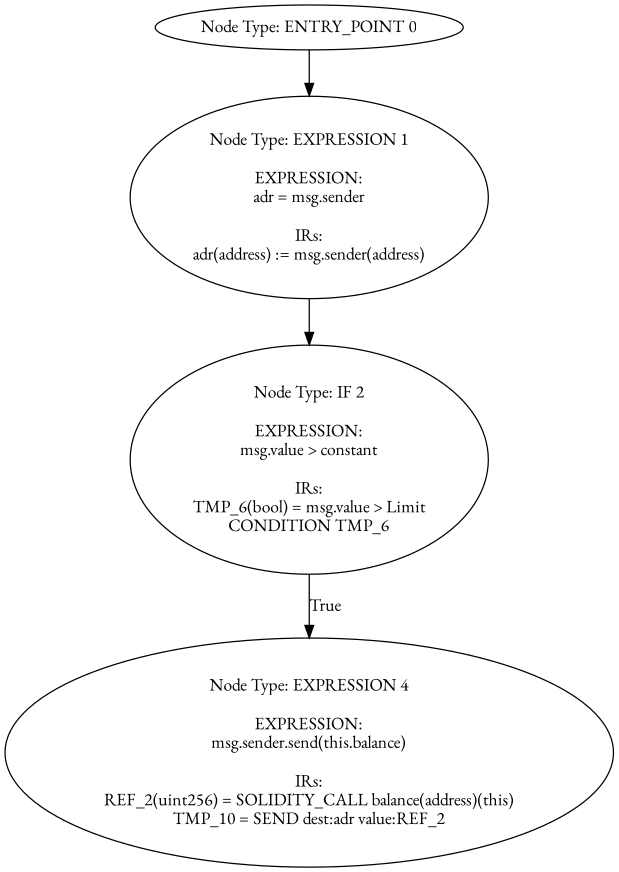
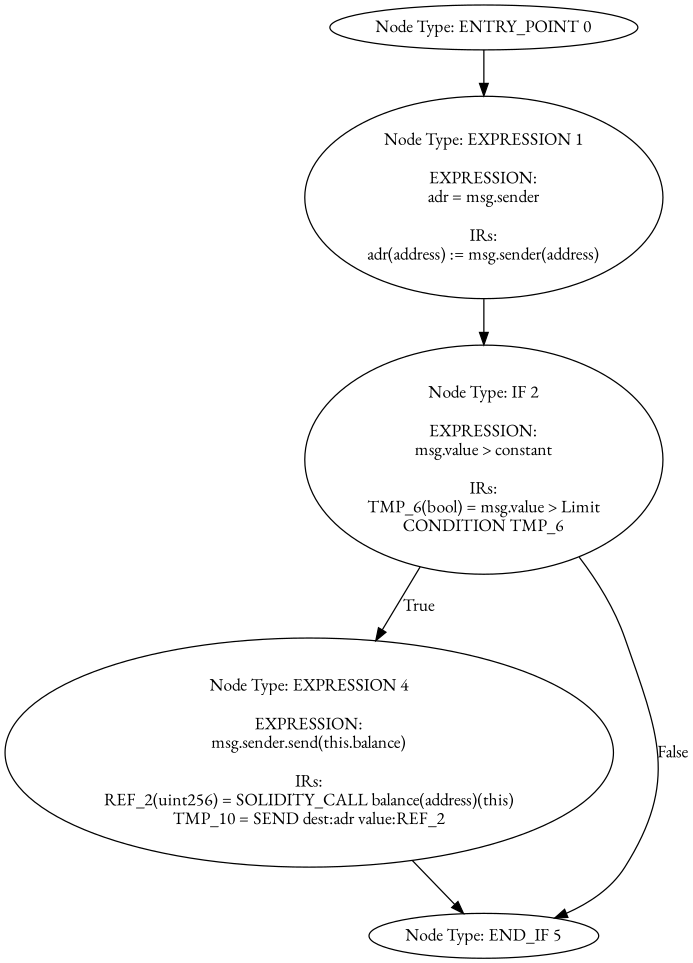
  digraph {
    fontname="EB Garamond"
    node [fontname="EB Garamond"]
    edge [fontname="EB Garamond"]
    n1 [label="Node Type: ENTRY_POINT 0\n"]
    n2 [label="Node Type: EXPRESSION 1\n\nEXPRESSION:\nadr = msg.sender\n\nIRs:\nadr(address) := msg.sender(address)"]
    n3 [label="Node Type: IF 2\n\nEXPRESSION:\nmsg.value > constant\n\nIRs:\nTMP_6(bool) = msg.value > Limit\nCONDITION TMP_6"]
    n4 [label="Node Type: EXPRESSION 4\n\nEXPRESSION:\nmsg.sender.send(this.balance)\n\nIRs:\nREF_2(uint256) = SOLIDITY_CALL balance(address)(this)\nTMP_10 = SEND dest:adr value:REF_2"]
+   n5 [label="Node Type: END_IF 5\n"]
    n1 -> n2
    n2 -> n3
    n3 -> n4 [label=True]
+   n3 -> n5 [label=False]
+   n4 -> n5
  }
